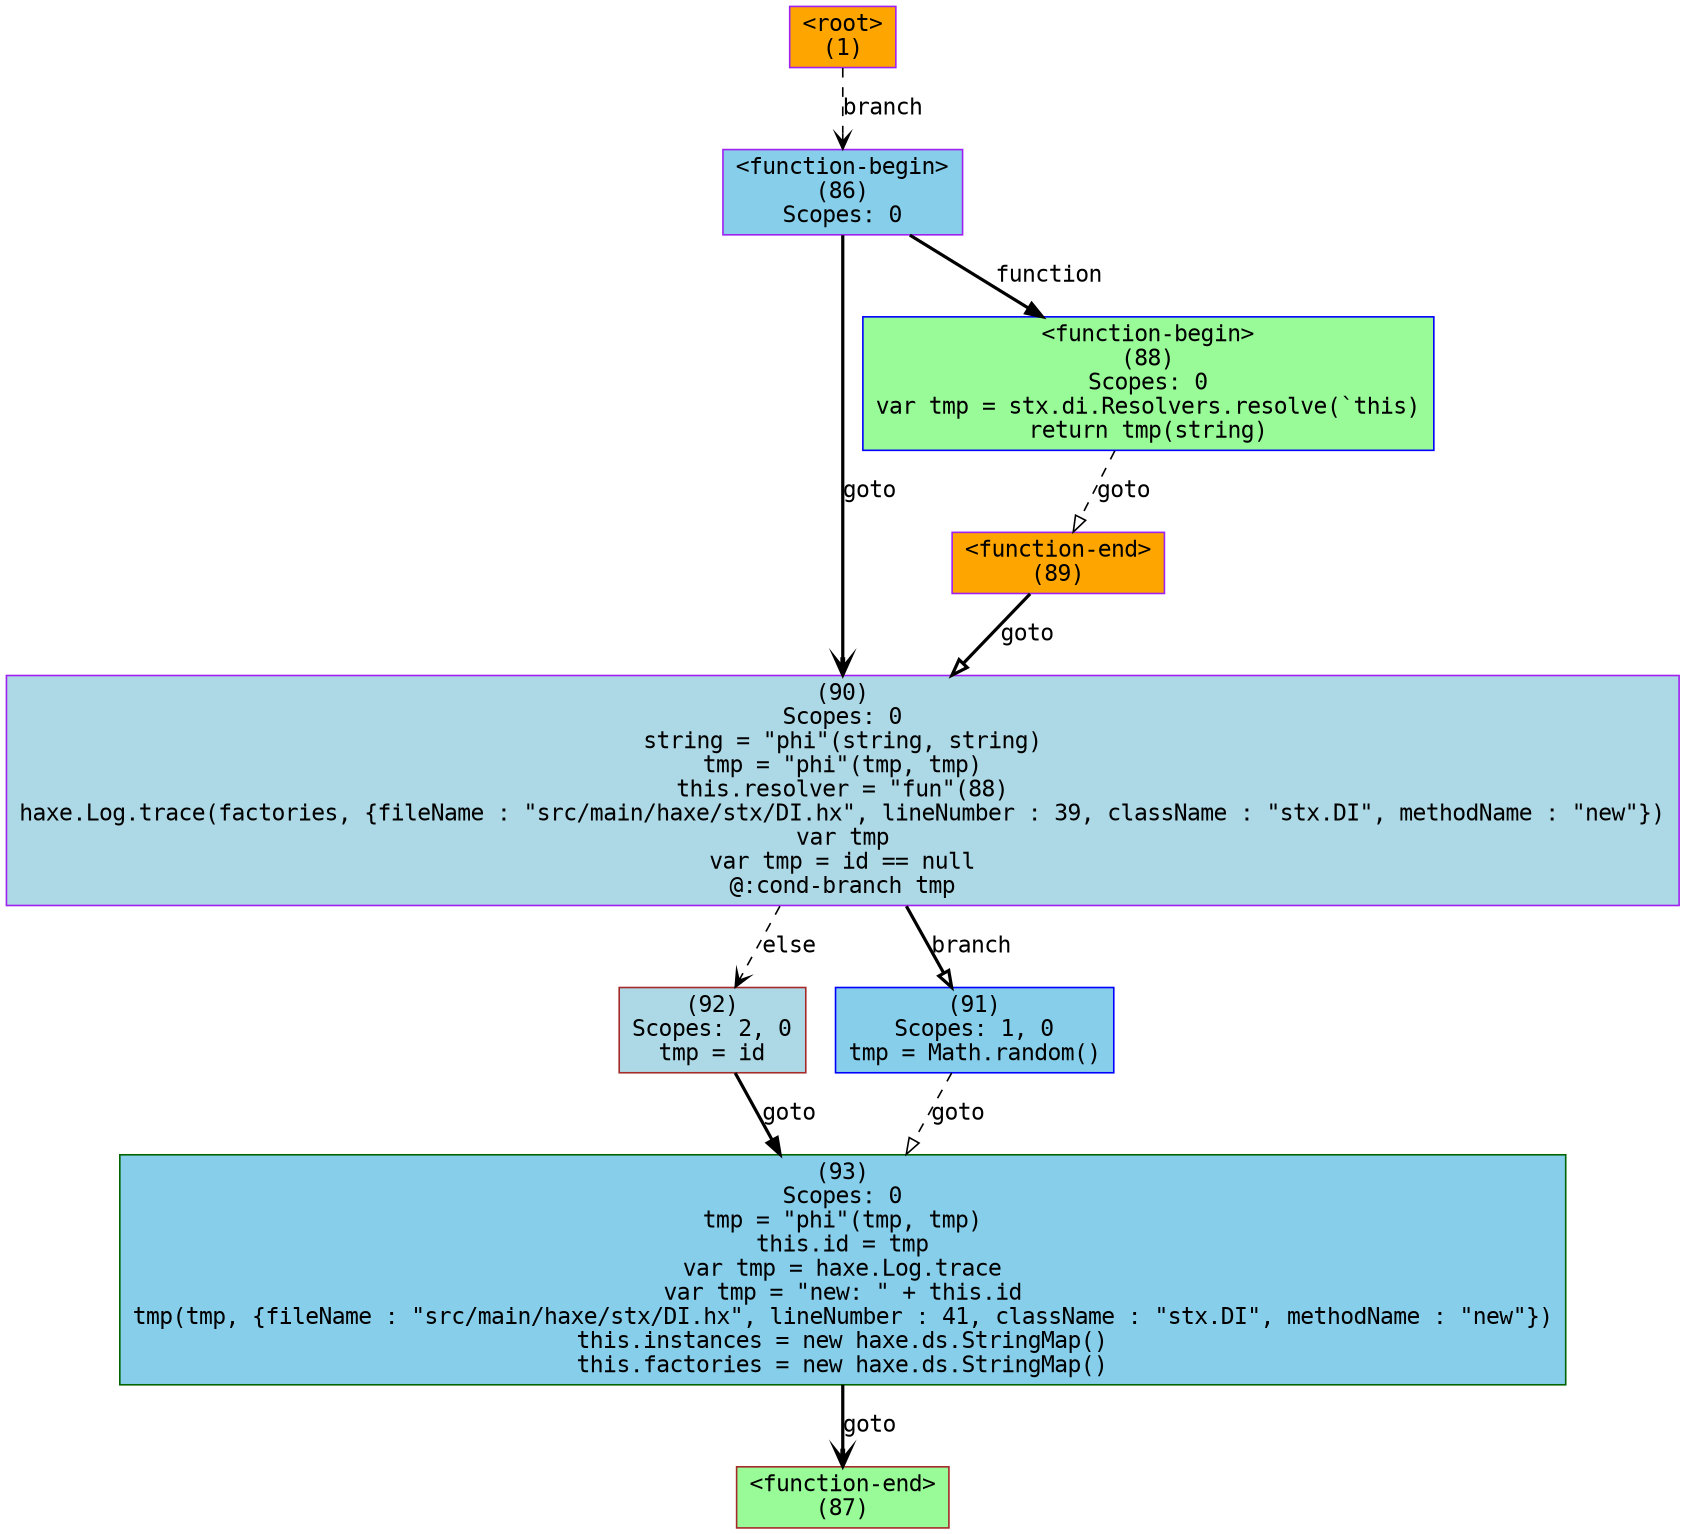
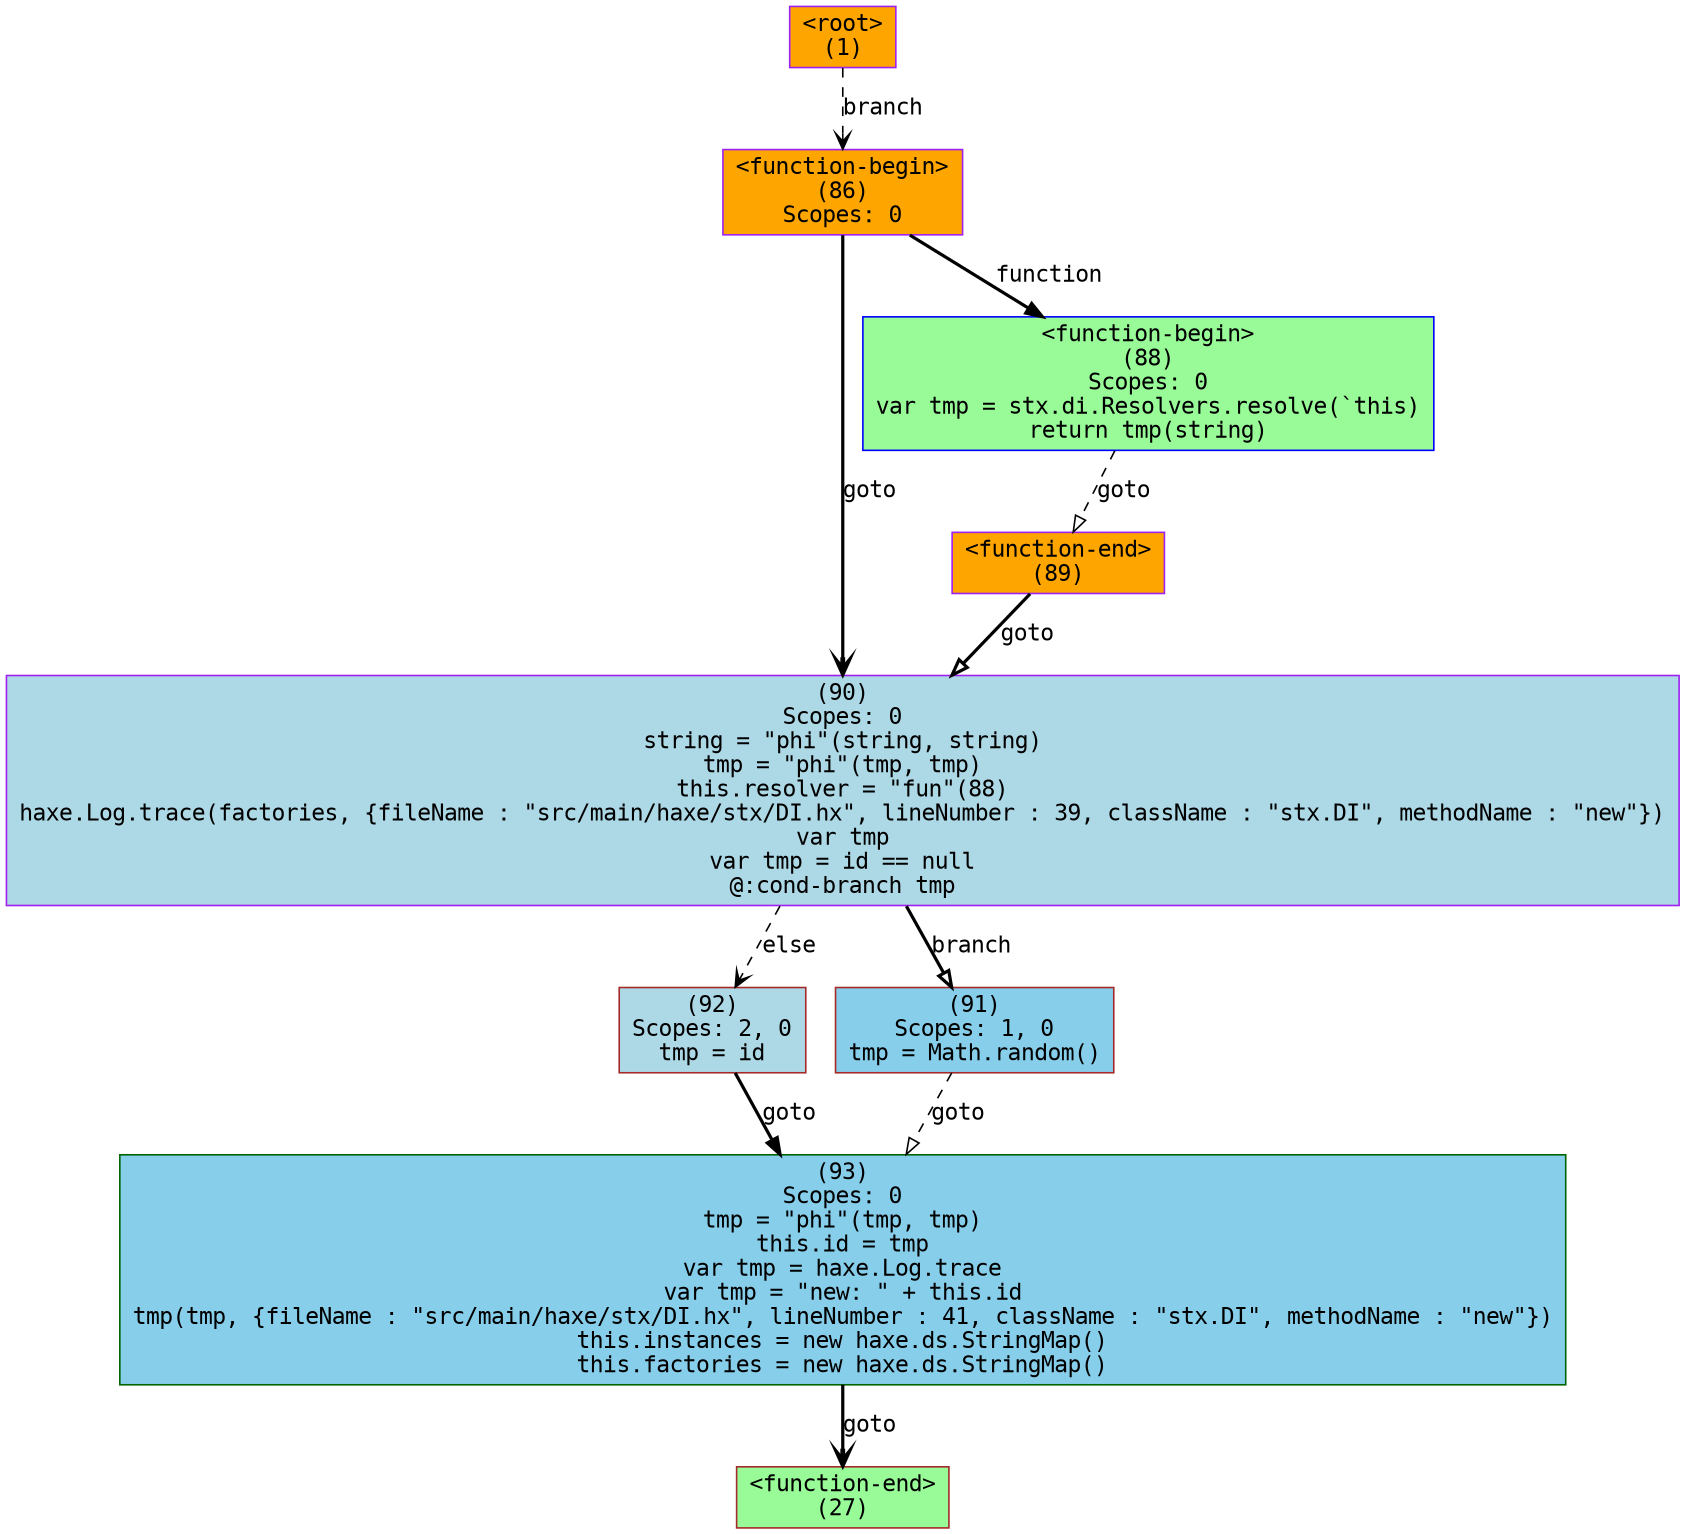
  digraph {
    fontname="DejaVu Sans Mono"
    node [color=purple fillcolor=skyblue fontname="DejaVu Sans Mono" shape=box style=filled]
    edge [arrowhead=vee fontname="DejaVu Sans Mono" style=bold]
    n1 [color=darkgreen label="(93)\nScopes: 0\ntmp = \"phi\"(tmp, tmp)\nthis.id = tmp\nvar tmp = haxe.Log.trace\nvar tmp = \"new: \" + this.id\ntmp(tmp, {fileName : \"src/main/haxe/stx/DI.hx\", lineNumber : 41, className : \"stx.DI\", methodName : \"new\"})\nthis.instances = new haxe.ds.StringMap()\nthis.factories = new haxe.ds.StringMap()"]
-   n2 [color=brown fillcolor=palegreen label="<function-end>\n(87)"]
+   n2 [color=brown fillcolor=palegreen label="<function-end>\n(27)"]
    n3 [color=brown fillcolor=lightblue label="(92)\nScopes: 2, 0\ntmp = id"]
-   n4 [color=blue label="(91)\nScopes: 1, 0\ntmp = Math.random()"]
+   n4 [color=brown label="(91)\nScopes: 1, 0\ntmp = Math.random()"]
    n5 [fillcolor=lightblue label="(90)\nScopes: 0\nstring = \"phi\"(string, string)\ntmp = \"phi\"(tmp, tmp)\nthis.resolver = \"fun\"(88)\nhaxe.Log.trace(factories, {fileName : \"src/main/haxe/stx/DI.hx\", lineNumber : 39, className : \"stx.DI\", methodName : \"new\"})\nvar tmp\nvar tmp = id == null\n@:cond-branch tmp"]
    n6 [fillcolor=orange label="<function-end>\n(89)"]
    n7 [color=blue fillcolor=palegreen label="<function-begin>\n(88)\nScopes: 0\nvar tmp = stx.di.Resolvers.resolve(`this)\nreturn tmp(string)"]
-   n8 [label="<function-begin>\n(86)\nScopes: 0"]
+   n8 [fillcolor=orange label="<function-begin>\n(86)\nScopes: 0"]
    n9 [fillcolor=orange label="<root>\n(1)"]
    n1 -> n2 [label=goto]
    n3 -> n1 [arrowhead=normal label=goto]
    n4 -> n1 [arrowhead=onormal label=goto style=dashed]
    n5 -> n3 [label=else style=dashed]
    n5 -> n4 [arrowhead=onormal label=branch]
    n6 -> n5 [arrowhead=onormal label=goto]
    n7 -> n6 [arrowhead=onormal label=goto style=dashed]
    n8 -> n5 [label=goto]
    n8 -> n7 [arrowhead=normal label=function]
    n9 -> n8 [label=branch style=dashed]
  }
